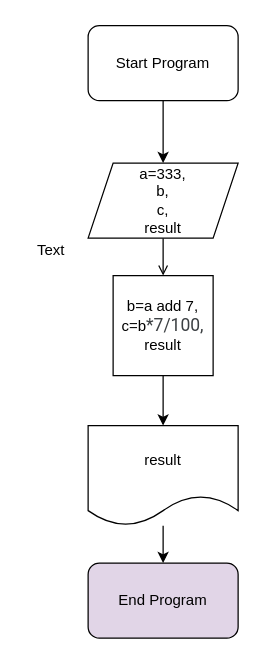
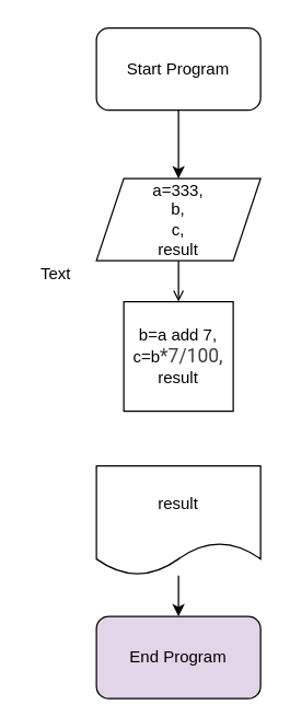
  <mxCell id="0" />
  <mxCell id="1" parent="0" />
  <mxCell id="2" value="" style="edgeStyle=orthogonalEdgeStyle;rounded=0;orthogonalLoop=1;jettySize=auto;html=1;" edge="1" parent="1" source="3" target="6"><mxGeometry relative="1" as="geometry" /></mxCell>
  <mxCell id="3" value="Start Program" style="rounded=1;whiteSpace=wrap;html=1;" vertex="1" parent="1"><mxGeometry x="70" y="20" width="120" height="60" as="geometry" /></mxCell>
  <mxCell id="4" value="End Program" style="rounded=1;whiteSpace=wrap;html=1;fillColor=#e1d5e7;" vertex="1" parent="1"><mxGeometry x="70" y="450" width="120" height="60" as="geometry" /></mxCell>
  <mxCell id="5" value="" style="edgeStyle=orthogonalEdgeStyle;rounded=0;orthogonalLoop=1;jettySize=auto;html=1;endArrow=open;" edge="1" parent="1" source="6" target="8"><mxGeometry relative="1" as="geometry" /></mxCell>
  <mxCell id="6" value="a=333,&lt;br&gt;b,&lt;br&gt;c,&lt;br&gt;result" style="shape=parallelogram;perimeter=parallelogramPerimeter;whiteSpace=wrap;html=1;fixedSize=1;" vertex="1" parent="1"><mxGeometry x="70" y="130" width="120" height="60" as="geometry" /></mxCell>
- <mxCell id="7" value="" style="edgeStyle=orthogonalEdgeStyle;rounded=0;orthogonalLoop=1;jettySize=auto;html=1;" edge="1" parent="1" source="8" target="10"><mxGeometry relative="1" as="geometry" /></mxCell>
  <mxCell id="8" value="b=a add 7,&lt;br&gt;c=b&lt;span style=&quot;color: rgb(60 , 64 , 67) ; font-family: &amp;#34;roboto&amp;#34; , &amp;#34;helvetica neue&amp;#34; , &amp;#34;helvetica&amp;#34; , sans-serif ; font-size: 14px ; text-align: left ; background-color: rgb(255 , 255 , 255)&quot;&gt;*7/100,&lt;br&gt;&lt;/span&gt;result" style="whiteSpace=wrap;html=1;aspect=fixed;" vertex="1" parent="1"><mxGeometry x="90" y="220" width="80" height="80" as="geometry" /></mxCell>
  <mxCell id="9" value="" style="edgeStyle=orthogonalEdgeStyle;rounded=0;orthogonalLoop=1;jettySize=auto;html=1;" edge="1" parent="1" source="10" target="4"><mxGeometry relative="1" as="geometry" /></mxCell>
  <mxCell id="10" value="result" style="shape=document;whiteSpace=wrap;html=1;boundedLbl=1;" vertex="1" parent="1"><mxGeometry x="70" y="340" width="120" height="80" as="geometry" /></mxCell>
  <mxCell id="11" value="Text" style="text;html=1;align=center;verticalAlign=middle;resizable=0;points=[];autosize=1;strokeColor=none;" vertex="1" parent="1"><mxGeometry x="20" y="190" width="40" height="20" as="geometry" /></mxCell>
